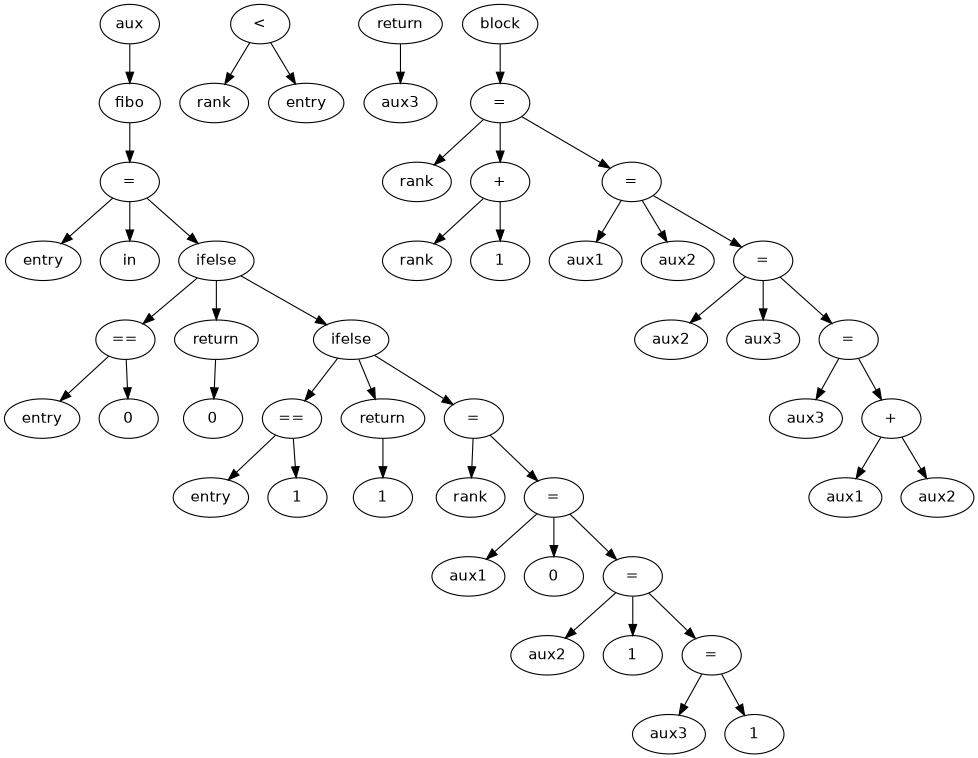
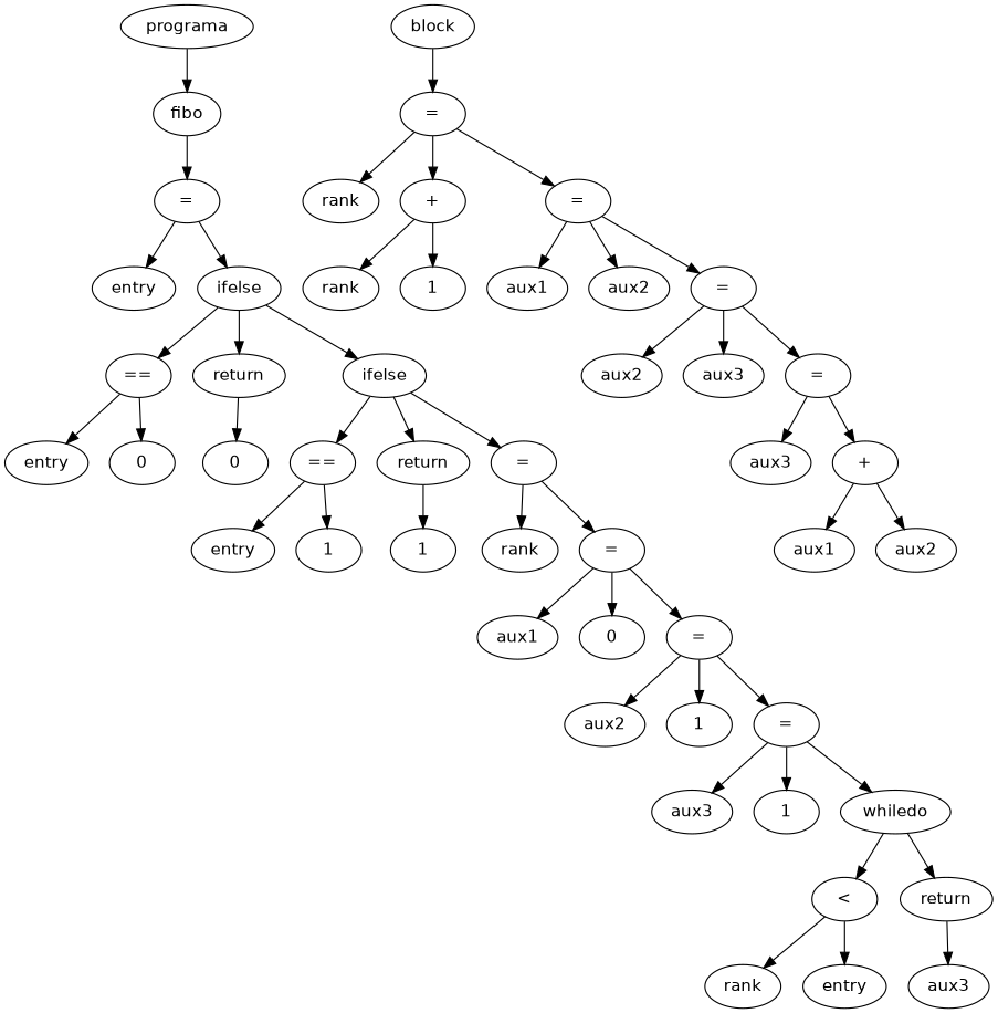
  digraph {
    fontname="DejaVu Sans"
    node [fontname="DejaVu Sans"]
    edge [fontname="DejaVu Sans"]
-   n1 [label=aux]
+   n1 [label=programa]
    n2 [label=fibo]
    n3 [label="="]
    n4 [label=entry]
-   n5 [label=in]
    n6 [label=ifelse]
    n7 [label="=="]
    n8 [label=return]
    n9 [label=ifelse]
    n10 [label=entry]
    n11 [label=0]
    n12 [label=0]
    n13 [label="=="]
    n14 [label=return]
    n15 [label="="]
    n16 [label=entry]
    n17 [label=1]
    n18 [label=1]
    n19 [label=rank]
    n20 [label="="]
    n21 [label=aux1]
    n22 [label=0]
    n23 [label="="]
    n24 [label=aux2]
    n25 [label=1]
    n26 [label="="]
    n27 [label=aux3]
    n28 [label=1]
+   n29 [label=whiledo]
    n30 [label="<"]
    n31 [label=return]
    n32 [label=rank]
    n33 [label=entry]
    n34 [label=block]
    n35 [label="="]
    n36 [label=aux3]
    n37 [label=rank]
    n38 [label="+"]
    n39 [label="="]
    n40 [label=rank]
    n41 [label=1]
    n42 [label=aux1]
    n43 [label=aux2]
    n44 [label="="]
    n45 [label=aux2]
    n46 [label=aux3]
    n47 [label="="]
    n48 [label=aux3]
    n49 [label="+"]
    n50 [label=aux1]
    n51 [label=aux2]
    n1 -> n2
    n2 -> n3
    n3 -> n4
-   n3 -> n5
    n3 -> n6
    n6 -> n7
    n6 -> n8
    n6 -> n9
    n7 -> n10
    n7 -> n11
    n8 -> n12
    n9 -> n13
    n9 -> n14
    n9 -> n15
    n13 -> n16
    n13 -> n17
    n14 -> n18
    n15 -> n19
    n15 -> n20
    n20 -> n21
    n20 -> n22
    n20 -> n23
    n23 -> n24
    n23 -> n25
    n23 -> n26
    n26 -> n27
    n26 -> n28
+   n26 -> n29
+   n29 -> n30
+   n29 -> n31
    n30 -> n32
    n30 -> n33
    n31 -> n36
    n34 -> n35
    n35 -> n37
    n35 -> n38
    n35 -> n39
    n38 -> n40
    n38 -> n41
    n39 -> n42
    n39 -> n43
    n39 -> n44
    n44 -> n45
    n44 -> n46
    n44 -> n47
    n47 -> n48
    n47 -> n49
    n49 -> n50
    n49 -> n51
  }
